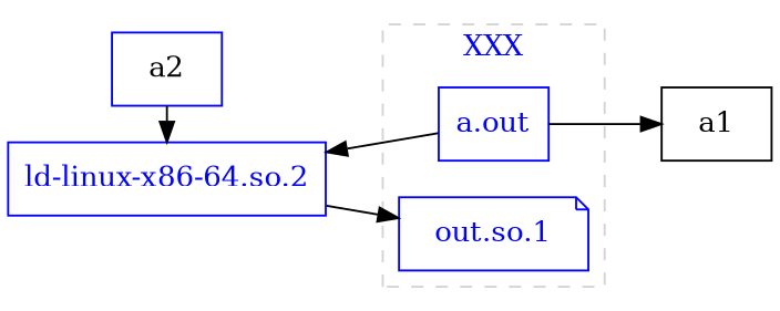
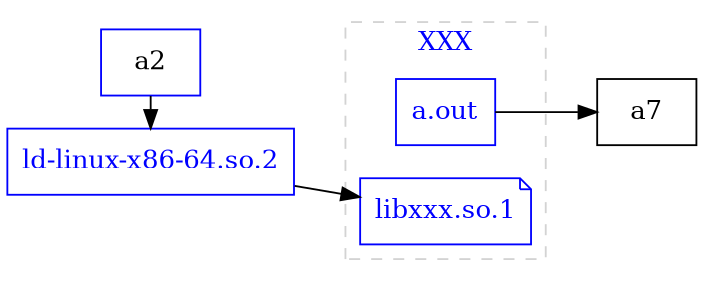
  digraph {
    rankdir=LR
    node [color=blue fontcolor=blue shape=box]
    n1 [label="ld-linux-x86-64.so.2"]
    a2 [fontcolor=""]
    n3 [label="a.out"]
-   n4 [label="out.so.1" shape=note]
-   a1 [color="" fontcolor=""]
+   n4 [label="libxxx.so.1" shape=note]
+   a1 [label=a7 color="" fontcolor=""]
    subgraph sub_1 {
      rank=same
      n1
      a2
    }
    subgraph cluster_2 {
      color=lightgrey
      fontcolor=blue
      label=XXX
      style=dashed
      n3
      n4
    }
    n1 -> n4
    a2 -> n1
-   n3 -> n1
    n3 -> a1
  }
